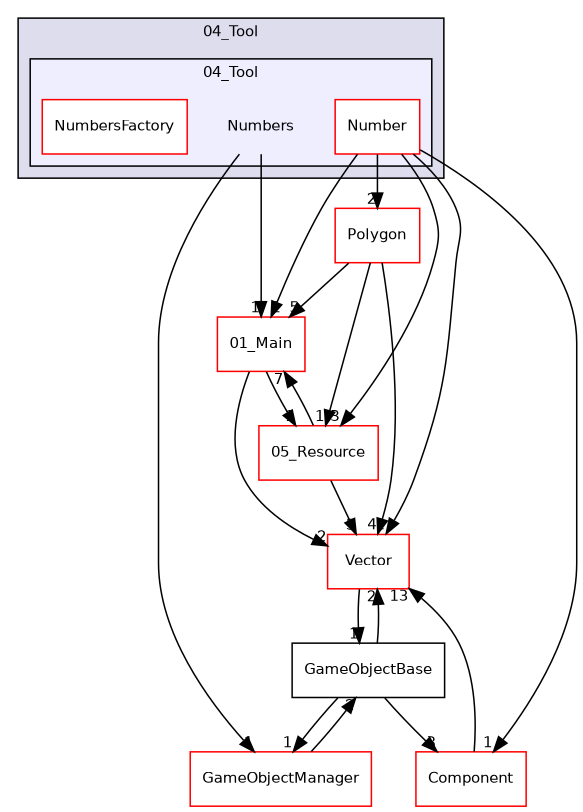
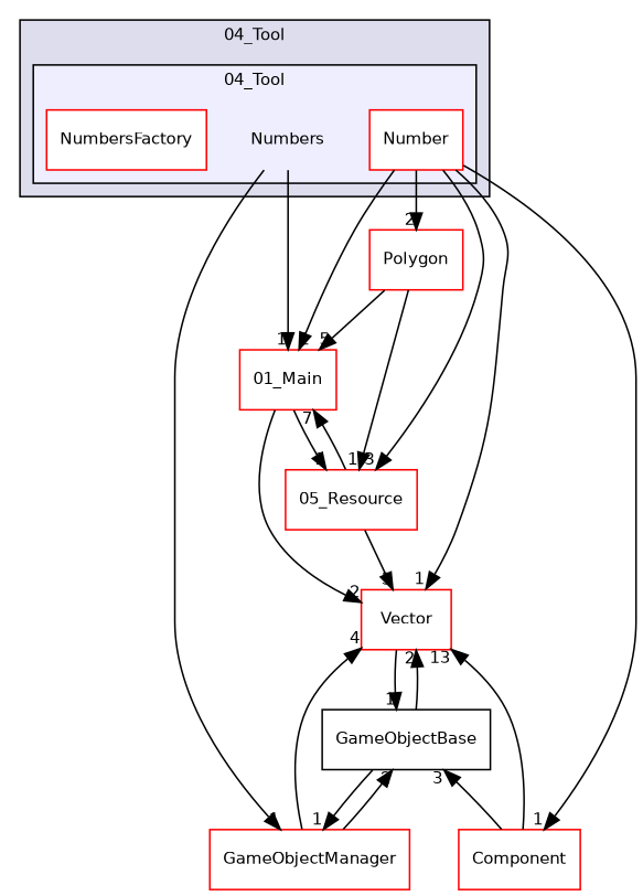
  digraph {
    compound=true
    node [fontname=Helvetica fontsize=10 shape=box color=red fillcolor=white style=filled]
    edge [headlabel=1 labeldistance=1.5 labelfontname=Helvetica labelfontsize=10]
    n1 [label=Numbers shape=plaintext color="" fillcolor="" style=""]
    n2 [label=Number]
    n3 [label=NumbersFactory]
    n4 [label="01_Main"]
    n5 [label=GameObjectManager]
    n6 [label="05_Resource"]
    n7 [label=Polygon]
    n8 [label=Component]
    n9 [label=Vector]
    n10 [label=GameObjectBase color="" fillcolor="" style=""]
    subgraph cluster_1 {
      bgcolor="#ddddee"
      fontname=Helvetica
      fontsize=10
      label="04_Tool"
      pencolor=black
      subgraph cluster_2 {
        bgcolor="#eeeeff"
        fontname=Helvetica
        fontsize=10
        label="04_Tool"
        pencolor=black
        n1
        n2
        n3
      }
    }
    n1 -> n4
    n1 -> n5
    n2 -> n4
    n2 -> n6 [headlabel=3]
    n2 -> n7 [headlabel=2]
    n2 -> n8
    n2 -> n9
    n4 -> n6
    n4 -> n9 [headlabel=2]
    n5 -> n10 [headlabel=2]
    n6 -> n4 [headlabel=7]
    n6 -> n9 [headlabel=5]
    n7 -> n4 [headlabel=5]
    n7 -> n6
-   n7 -> n9 [headlabel=4]
+   n5 -> n9 [headlabel=4]
    n8 -> n9 [headlabel=13]
    n9 -> n10
    n10 -> n5
-   n10 -> n8 [headlabel=3]
+   n8 -> n10 [headlabel=3]
    n10 -> n9 [headlabel=2]
  }
